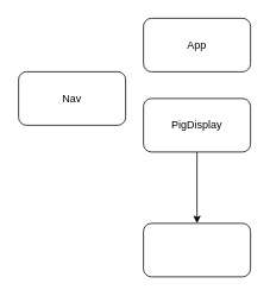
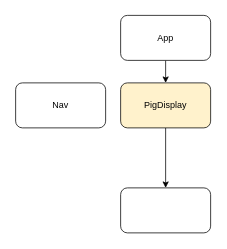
  <mxCell id="0" />
  <mxCell id="1" parent="0" />
+ <mxCell id="2" value="" style="edgeStyle=none;html=1;" edge="1" parent="1" source="3" target="6"><mxGeometry relative="1" as="geometry" /></mxCell>
  <mxCell id="3" value="App" style="rounded=1;whiteSpace=wrap;html=1;" vertex="1" parent="1"><mxGeometry x="160" y="20" width="120" height="60" as="geometry" /></mxCell>
- <mxCell id="4" value="Nav" style="whiteSpace=wrap;html=1;rounded=1;" vertex="1" parent="1"><mxGeometry x="20" y="80" width="120" height="60" as="geometry" /></mxCell>
+ <mxCell id="4" value="Nav" style="whiteSpace=wrap;html=1;rounded=1;" vertex="1" parent="1"><mxGeometry x="20" y="110" width="120" height="60" as="geometry" /></mxCell>
  <mxCell id="5" value="" style="edgeStyle=none;html=1;" edge="1" parent="1" source="6" target="7"><mxGeometry relative="1" as="geometry" /></mxCell>
- <mxCell id="6" value="PigDisplay" style="whiteSpace=wrap;html=1;rounded=1;" vertex="1" parent="1"><mxGeometry x="160" y="110" width="120" height="60" as="geometry" /></mxCell>
+ <mxCell id="6" value="PigDisplay" style="whiteSpace=wrap;html=1;rounded=1;fillColor=#fff2cc;" vertex="1" parent="1"><mxGeometry x="160" y="110" width="120" height="60" as="geometry" /></mxCell>
  <mxCell id="7" value="" style="whiteSpace=wrap;html=1;rounded=1;" vertex="1" parent="1"><mxGeometry x="160" y="250" width="120" height="60" as="geometry" /></mxCell>
